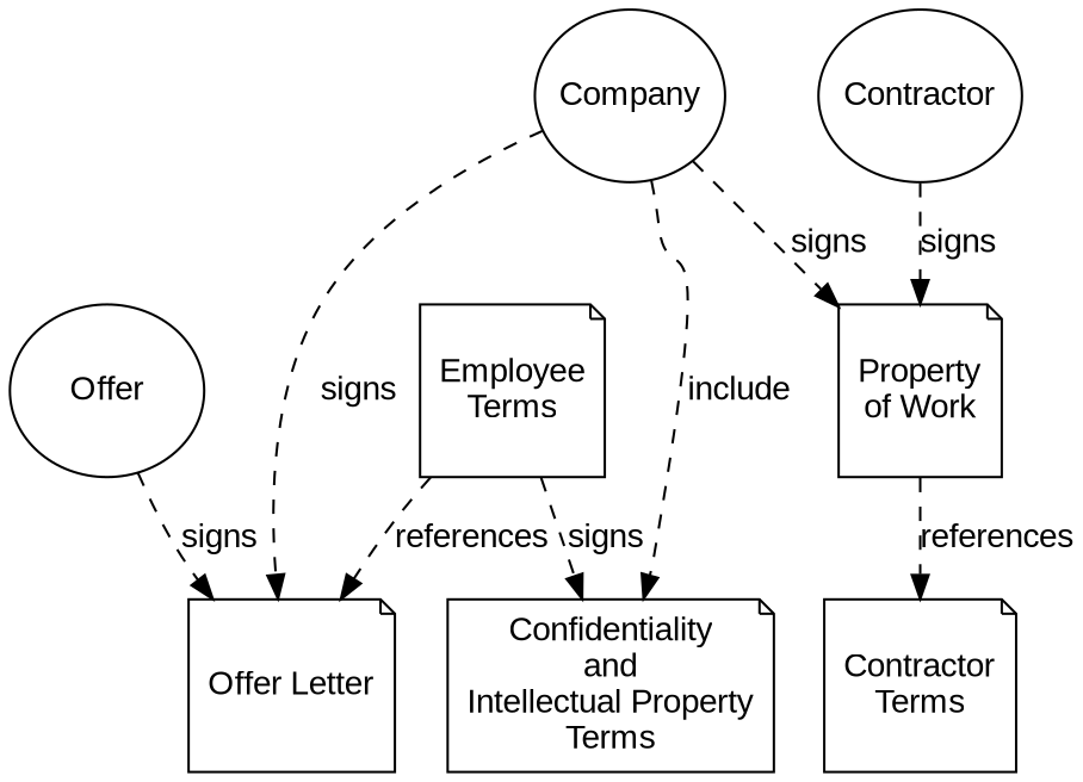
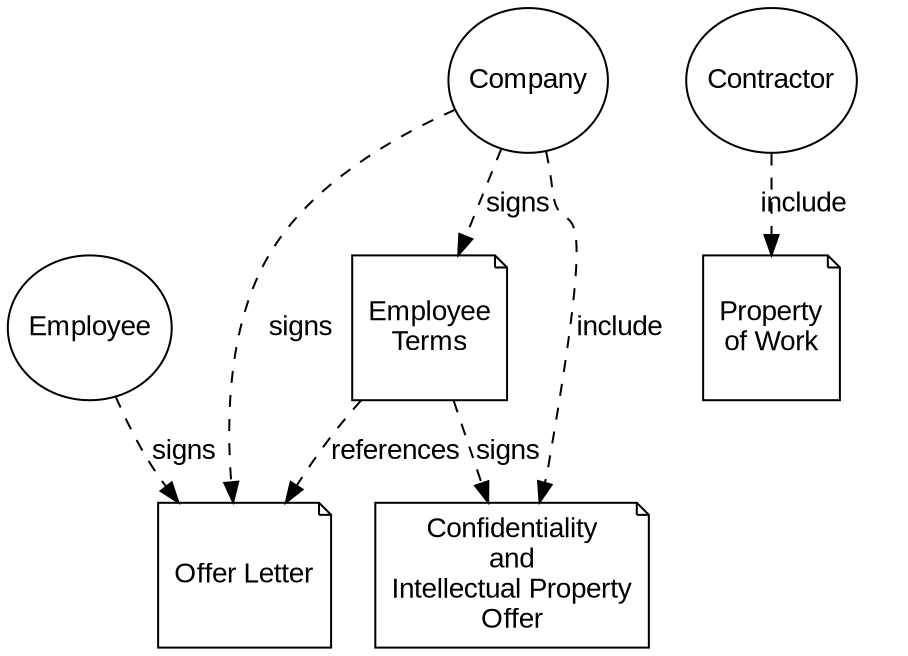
  digraph {
    fontname=Arial
    rankdir=TB
    node [fontname=Arial shape=note]
    edge [fontname=Arial style=dashed]
    n1 [height=1 label="Offer Letter"]
-   Employee [height=1 label=Offer shape=""]
+   Employee [height=1 shape=""]
    n3 [height=1 label="Property\nof Work"]
-   n4 [height=1 label="Contractor\nTerms"]
    Contractor [height=1 shape=""]
    n6 [height=1 label="Employee\nTerms"]
-   n7 [height=1 label="Confidentiality\nand\nIntellectual Property\nTerms"]
+   n7 [height=1 label="Confidentiality\nand\nIntellectual Property\nOffer"]
    Company [height=1 shape=""]
    Employee -> n1 [label=signs]
-   n3 -> n4 [label=references]
-   Contractor -> n3 [label=signs]
+   Contractor -> n3 [label=include]
    n6 -> n1 [label=references]
    n6 -> n7 [label=signs]
    Company -> n1 [label=signs]
-   Company -> n3 [label=signs]
+   Company -> n6 [label=signs]
    Company -> n7 [label=include]
  }
